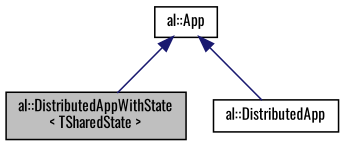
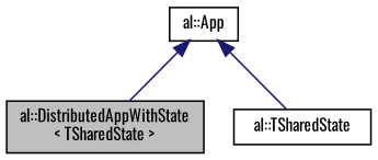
  digraph {
    fontname=Oswald
    node [color=black fontname=Oswald fontsize=10 shape=record]
    edge [color=midnightblue dir=back fontname=Oswald fontsize=10 labelfontname="FreeSans.ttf" labelfontsize=10 style=solid]
    n1 [fillcolor=grey75 fontcolor=black height=0.2 label="al::DistributedAppWithState\l\< TSharedState \>" style=filled width=0.4]
-   n2 [height=0.2 label="al::DistributedApp" width=0.4]
+   n2 [height=0.2 label="al::TSharedState" width=0.4]
    n3 [height=0.2 label="al::App" width=0.4]
    n3 -> n1
    n3 -> n2
  }
